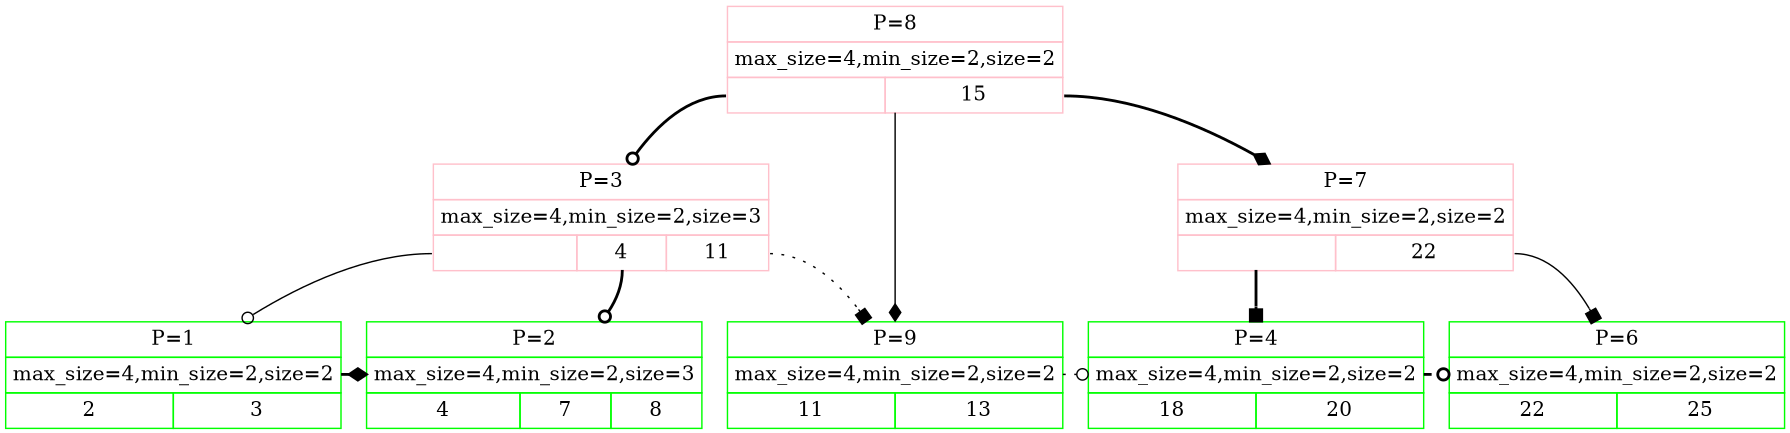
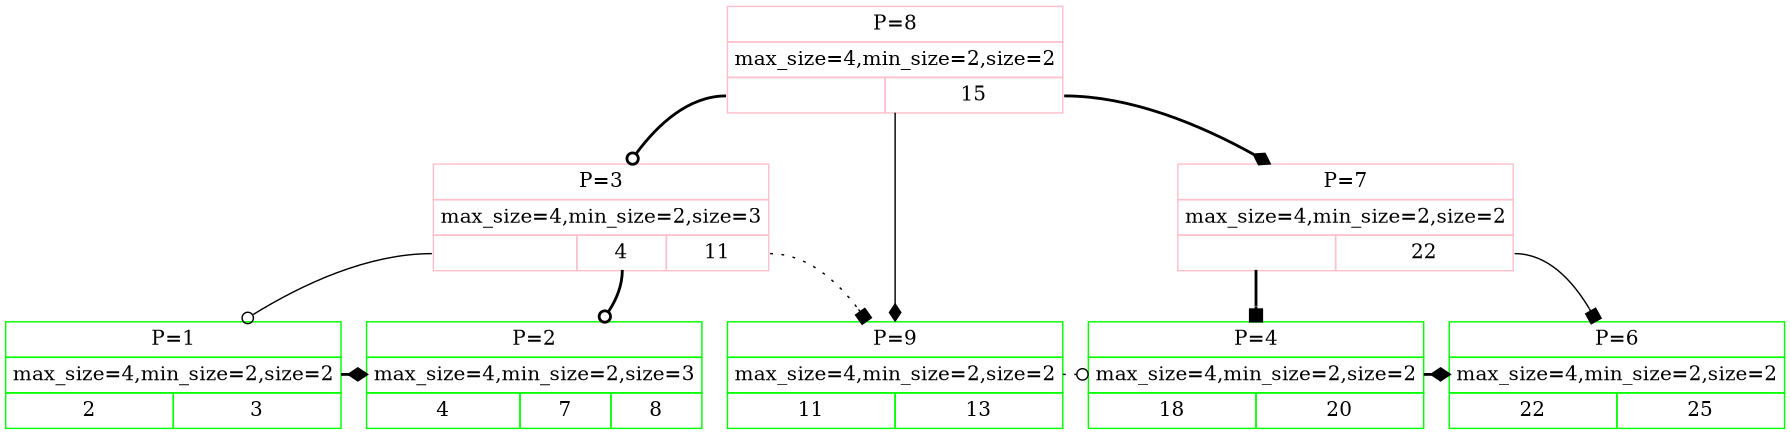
  digraph {
    node [color=green shape=plain]
    edge [arrowhead=diamond style=bold]
    n1 [label=<<TABLE BORDER="0" CELLBORDER="1" CELLSPACING="0" CELLPADDING="4"> <TR><TD COLSPAN="2">P=1</TD></TR> <TR><TD COLSPAN="2">max_size=4,min_size=2,size=2</TD></TR> <TR><TD>2</TD> <TD>3</TD> </TR></TABLE>>]
    n2 [label=<<TABLE BORDER="0" CELLBORDER="1" CELLSPACING="0" CELLPADDING="4"> <TR><TD COLSPAN="3">P=2</TD></TR> <TR><TD COLSPAN="3">max_size=4,min_size=2,size=3</TD></TR> <TR><TD>4</TD> <TD>7</TD> <TD>8</TD> </TR></TABLE>>]
    n3 [label=<<TABLE BORDER="0" CELLBORDER="1" CELLSPACING="0" CELLPADDING="4"> <TR><TD COLSPAN="2">P=9</TD></TR> <TR><TD COLSPAN="2">max_size=4,min_size=2,size=2</TD></TR> <TR><TD>11</TD> <TD>13</TD> </TR></TABLE>>]
    n4 [label=<<TABLE BORDER="0" CELLBORDER="1" CELLSPACING="0" CELLPADDING="4"> <TR><TD COLSPAN="2">P=4</TD></TR> <TR><TD COLSPAN="2">max_size=4,min_size=2,size=2</TD></TR> <TR><TD>18</TD> <TD>20</TD> </TR></TABLE>>]
    n5 [label=<<TABLE BORDER="0" CELLBORDER="1" CELLSPACING="0" CELLPADDING="4"> <TR><TD COLSPAN="2">P=6</TD></TR> <TR><TD COLSPAN="2">max_size=4,min_size=2,size=2</TD></TR> <TR><TD>22</TD> <TD>25</TD> </TR></TABLE>>]
    n6 [color=pink label=<<TABLE BORDER="0" CELLBORDER="1" CELLSPACING="0" CELLPADDING="4"> <TR><TD COLSPAN="3">P=3</TD></TR> <TR><TD COLSPAN="3">max_size=4,min_size=2,size=3</TD></TR> <TR><TD PORT="p1"> </TD> <TD PORT="p2">4</TD> <TD PORT="p9">11</TD> </TR></TABLE>>]
    n7 [color=pink label=<<TABLE BORDER="0" CELLBORDER="1" CELLSPACING="0" CELLPADDING="4"> <TR><TD COLSPAN="2">P=7</TD></TR> <TR><TD COLSPAN="2">max_size=4,min_size=2,size=2</TD></TR> <TR><TD PORT="p4"> </TD> <TD PORT="p6">22</TD> </TR></TABLE>>]
    n8 [color=pink label=<<TABLE BORDER="0" CELLBORDER="1" CELLSPACING="0" CELLPADDING="4"> <TR><TD COLSPAN="2">P=8</TD></TR> <TR><TD COLSPAN="2">max_size=4,min_size=2,size=2</TD></TR> <TR><TD PORT="p3"> </TD> <TD PORT="p7">15</TD> </TR></TABLE>>]
    subgraph sub_1 {
      rank=same
      n1
      n2
    }
    subgraph sub_2 {
      rank=same
      n2
      n3
    }
    subgraph sub_3 {
      rank=same
      n3
      n4
    }
    subgraph sub_4 {
      rank=same
      n4
      n5
    }
    subgraph sub_5 {
      rank=same
      n6
      n7
    }
    n1 -> n2
    n3 -> n4 [arrowhead=odot style=dotted]
-   n4 -> n5 [arrowhead=odot]
+   n4 -> n5
    n6 -> n1 [arrowhead=odot style=solid tailport=p1]
    n6 -> n2 [arrowhead=odot tailport=p2]
    n6 -> n3 [arrowhead=box style=dotted tailport=p9]
    n7 -> n4 [arrowhead=box tailport=p4]
    n7 -> n5 [arrowhead=box style=solid tailport=p6]
    n8 -> n3 [style=solid]
    n8 -> n6 [arrowhead=odot tailport=p3]
    n8 -> n7 [tailport=p7]
  }
